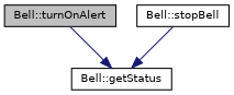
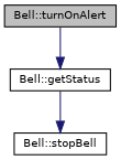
  digraph {
    rankdir=TB
    node [color=black fillcolor=white fontname=Helvetica fontsize=10 shape=record style=filled]
    edge [color=midnightblue fontname=Helvetica fontsize=10 labelfontname=Helvetica labelfontsize=10 style=solid]
    n1 [fillcolor=grey75 fontcolor=black height=0.2 label="Bell::turnOnAlert" width=0.4]
    n2 [height=0.2 label="Bell::getStatus" width=0.4]
    n3 [height=0.2 label="Bell::stopBell" width=0.4]
    n1 -> n2
-   n3 -> n2
+   n2 -> n3
  }
